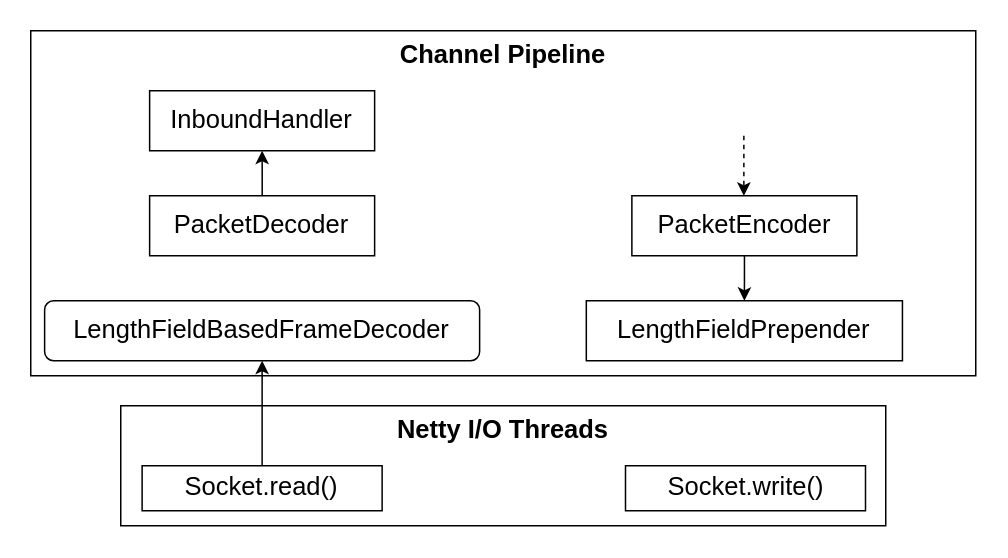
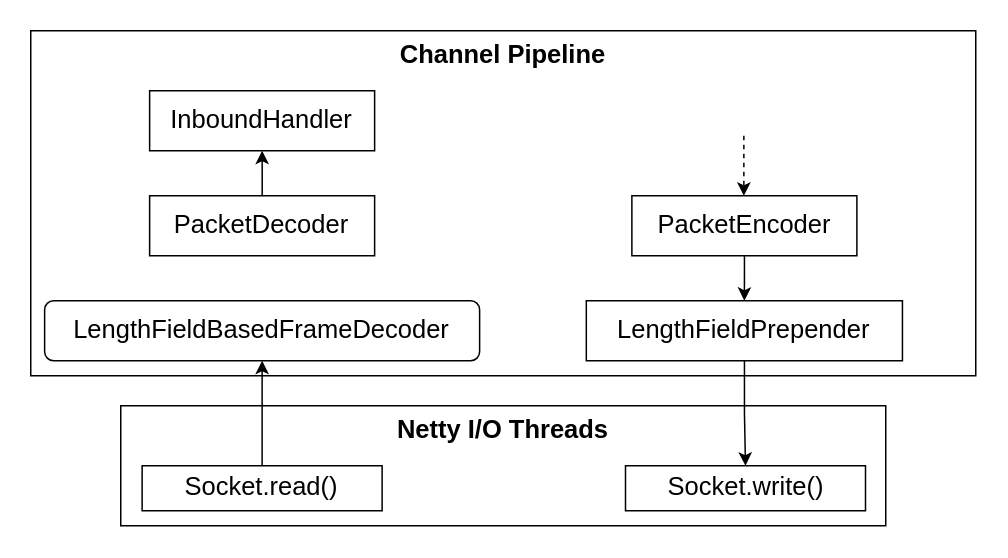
  <mxCell id="0" />
  <mxCell id="1" parent="0" />
  <mxCell id="2" value="&lt;b&gt;&lt;font style=&quot;font-size: 17px;&quot;&gt;Channel Pipeline&lt;/font&gt;&lt;/b&gt;" style="whiteSpace=wrap;html=1;labelPosition=center;verticalLabelPosition=middle;align=center;verticalAlign=top;" vertex="1" parent="1"><mxGeometry x="20" y="20" width="630" height="230" as="geometry" /></mxCell>
  <mxCell id="3" style="edgeStyle=orthogonalEdgeStyle;rounded=0;orthogonalLoop=1;jettySize=auto;html=1;entryX=0.5;entryY=1;entryDx=0;entryDy=0;fontSize=17;" edge="1" parent="1" source="4" target="5"><mxGeometry relative="1" as="geometry" /></mxCell>
  <mxCell id="4" value="PacketDecoder" style="rounded=0;whiteSpace=wrap;html=1;fontSize=17;" vertex="1" parent="1"><mxGeometry x="99.25" y="130" width="150" height="40" as="geometry" /></mxCell>
  <mxCell id="5" value="InboundHandler" style="rounded=0;whiteSpace=wrap;html=1;fontSize=17;" vertex="1" parent="1"><mxGeometry x="99.25" y="60" width="150" height="40" as="geometry" /></mxCell>
  <mxCell id="6" value="LengthFieldBasedFrameDecoder" style="whiteSpace=wrap;html=1;fontSize=17;rounded=1;" vertex="1" parent="1"><mxGeometry x="29.25" y="200" width="290" height="40" as="geometry" /></mxCell>
  <mxCell id="7" value="&lt;b&gt;&lt;font style=&quot;font-size: 17px;&quot;&gt;Netty I/O Threads&lt;/font&gt;&lt;/b&gt;" style="whiteSpace=wrap;html=1;labelPosition=center;verticalLabelPosition=middle;align=center;verticalAlign=top;" vertex="1" parent="1"><mxGeometry x="80" y="270" width="510" height="80" as="geometry" /></mxCell>
  <mxCell id="8" style="edgeStyle=orthogonalEdgeStyle;rounded=0;orthogonalLoop=1;jettySize=auto;html=1;entryX=0.5;entryY=1;entryDx=0;entryDy=0;fontSize=17;" edge="1" parent="1" source="9" target="6"><mxGeometry relative="1" as="geometry" /></mxCell>
  <mxCell id="9" value="Socket.read()" style="rounded=0;whiteSpace=wrap;html=1;fontSize=17;" vertex="1" parent="1"><mxGeometry x="94.25" y="310" width="160" height="30" as="geometry" /></mxCell>
  <mxCell id="10" value="Socket.write()" style="rounded=0;whiteSpace=wrap;html=1;fontSize=17;" vertex="1" parent="1"><mxGeometry x="416.5" y="310" width="160" height="30" as="geometry" /></mxCell>
+ <mxCell id="11" style="edgeStyle=orthogonalEdgeStyle;rounded=0;orthogonalLoop=1;jettySize=auto;html=1;entryX=0.5;entryY=0;entryDx=0;entryDy=0;fontSize=17;" edge="1" parent="1" source="12" target="10"><mxGeometry relative="1" as="geometry" /></mxCell>
  <mxCell id="12" value="LengthFieldPrepender" style="rounded=0;whiteSpace=wrap;html=1;fontSize=17;" vertex="1" parent="1"><mxGeometry x="390.38" y="200" width="210.75" height="40" as="geometry" /></mxCell>
  <mxCell id="13" style="edgeStyle=orthogonalEdgeStyle;rounded=0;orthogonalLoop=1;jettySize=auto;html=1;entryX=0.5;entryY=0;entryDx=0;entryDy=0;fontSize=17;" edge="1" parent="1" source="14" target="12"><mxGeometry relative="1" as="geometry" /></mxCell>
  <mxCell id="14" value="PacketEncoder" style="rounded=0;whiteSpace=wrap;html=1;fontSize=17;" vertex="1" parent="1"><mxGeometry x="420.75" y="130" width="150" height="40" as="geometry" /></mxCell>
  <mxCell id="15" value="" style="endArrow=classic;html=1;rounded=0;fontSize=17;dashed=1;" edge="1" parent="1"><mxGeometry width="50" height="50" relative="1" as="geometry"><mxPoint x="495.41" y="90" as="sourcePoint" /><mxPoint x="495.41" y="130" as="targetPoint" /></mxGeometry></mxCell>
